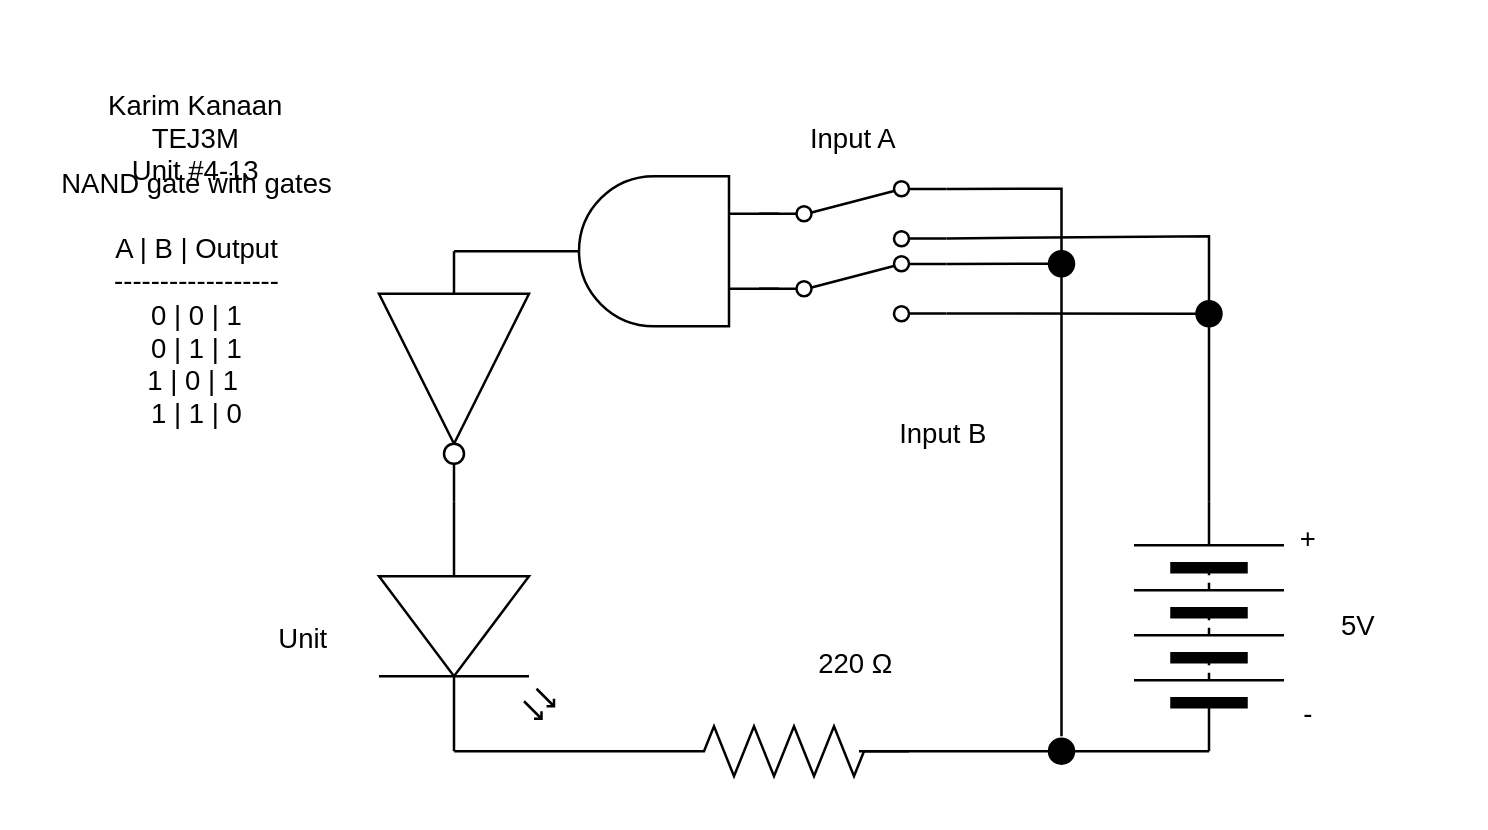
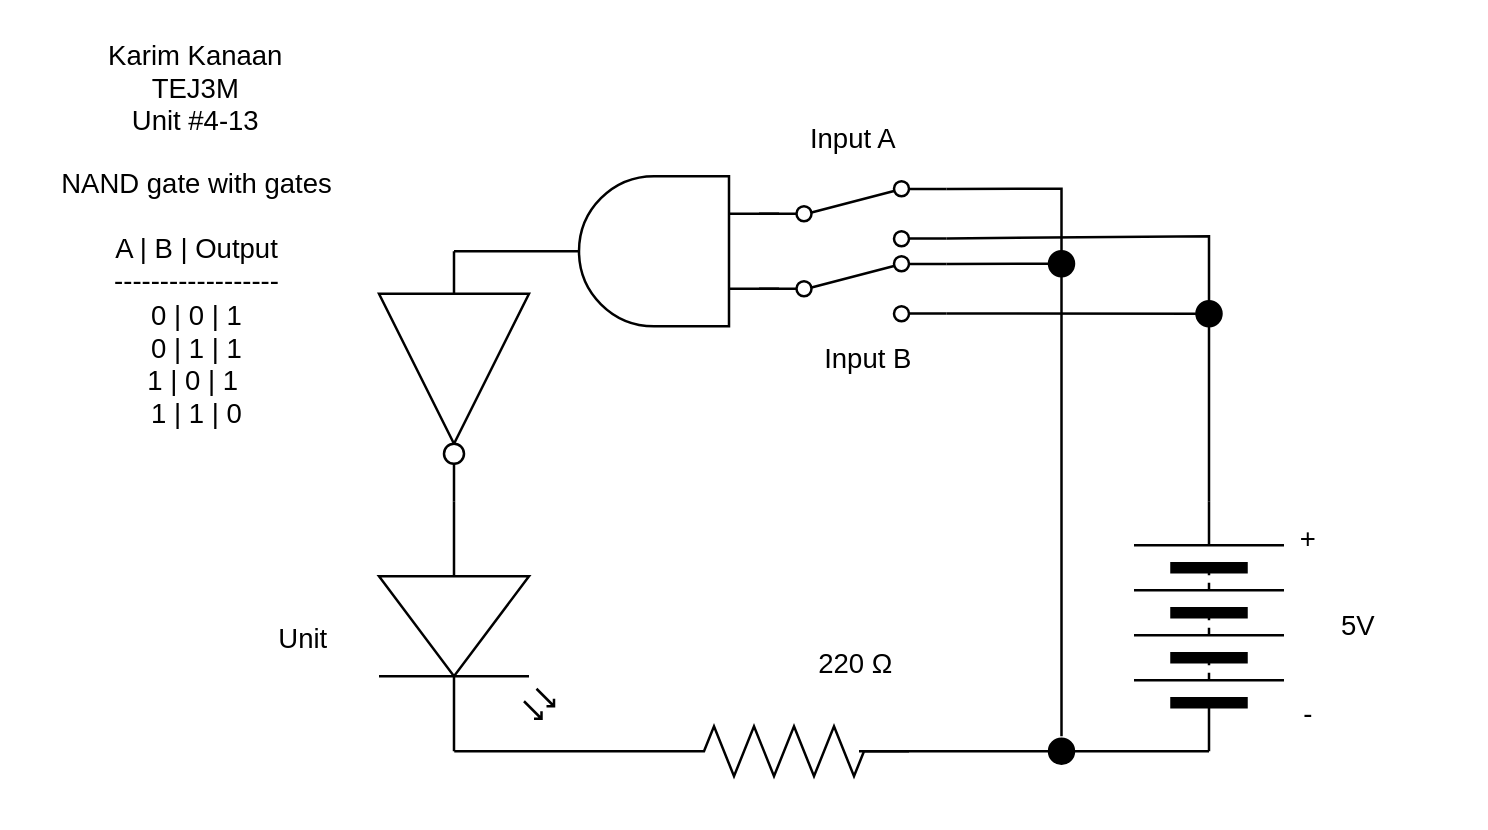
  <mxCell id="0" />
  <mxCell id="1" parent="0" />
  <mxCell id="2" style="edgeStyle=none;shape=connector;rounded=0;html=1;entryX=0;entryY=0.5;entryDx=0;entryDy=0;labelBackgroundColor=default;strokeColor=default;fontFamily=Helvetica;fontSize=11;fontColor=default;endArrow=none;endFill=0;exitX=0;exitY=0.5;exitDx=0;exitDy=0;exitPerimeter=0;" edge="1" parent="1" source="4" target="24"><mxGeometry relative="1" as="geometry"><mxPoint x="423" y="420" as="sourcePoint" /><Array as="points"><mxPoint x="343" y="300" /></Array></mxGeometry></mxCell>
  <mxCell id="3" style="edgeStyle=none;html=1;exitX=1;exitY=0.5;exitDx=0;exitDy=0;exitPerimeter=0;entryX=1;entryY=0.57;entryDx=0;entryDy=0;entryPerimeter=0;endArrow=none;endFill=0;" edge="1" parent="1" source="4" target="11"><mxGeometry relative="1" as="geometry" /></mxCell>
  <mxCell id="4" value="" style="pointerEvents=1;verticalLabelPosition=bottom;shadow=0;dashed=0;align=center;html=1;verticalAlign=top;shape=mxgraph.electrical.resistors.resistor_2;direction=west;" vertex="1" parent="1"><mxGeometry x="263" y="290" width="100" height="20" as="geometry" /></mxCell>
  <mxCell id="5" style="edgeStyle=none;shape=connector;rounded=0;html=1;exitX=1;exitY=0.88;exitDx=0;exitDy=0;labelBackgroundColor=default;strokeColor=default;fontFamily=Helvetica;fontSize=11;fontColor=default;endArrow=none;endFill=0;entryX=0.5;entryY=0;entryDx=0;entryDy=0;" edge="1" parent="1" source="7"><mxGeometry relative="1" as="geometry"><mxPoint x="483" y="124" as="targetPoint" /><mxPoint x="378" y="98.88" as="sourcePoint" /><Array as="points"><mxPoint x="483" y="94" /></Array></mxGeometry></mxCell>
  <mxCell id="6" style="edgeStyle=none;shape=connector;rounded=0;html=1;exitX=1;exitY=0.12;exitDx=0;exitDy=0;labelBackgroundColor=default;strokeColor=default;fontFamily=Helvetica;fontSize=11;fontColor=default;endArrow=none;endFill=0;entryX=0.5;entryY=0;entryDx=0;entryDy=0;" edge="1" parent="1" source="7" target="27"><mxGeometry relative="1" as="geometry"><mxPoint x="423" y="80" as="targetPoint" /><Array as="points"><mxPoint x="424" y="75" /></Array></mxGeometry></mxCell>
  <mxCell id="7" value="" style="shape=mxgraph.electrical.electro-mechanical.twoWaySwitch;aspect=fixed;elSwitchState=2;" vertex="1" parent="1"><mxGeometry x="303" y="72" width="75" height="26" as="geometry" /></mxCell>
  <mxCell id="8" style="edgeStyle=none;shape=connector;rounded=0;html=1;exitX=1;exitY=0.88;exitDx=0;exitDy=0;labelBackgroundColor=default;strokeColor=default;fontFamily=Helvetica;fontSize=11;fontColor=default;endArrow=none;endFill=0;entryX=0;entryY=0.5;entryDx=0;entryDy=0;" edge="1" parent="1" source="10" target="25"><mxGeometry relative="1" as="geometry"><mxPoint x="463" y="130" as="targetPoint" /></mxGeometry></mxCell>
  <mxCell id="9" style="edgeStyle=none;shape=connector;rounded=0;html=1;exitX=1;exitY=0.12;exitDx=0;exitDy=0;entryX=0;entryY=0.5;entryDx=0;entryDy=0;labelBackgroundColor=default;strokeColor=default;fontFamily=Helvetica;fontSize=11;fontColor=default;endArrow=none;endFill=0;" edge="1" parent="1" source="10" target="27"><mxGeometry relative="1" as="geometry" /></mxCell>
  <mxCell id="10" value="" style="shape=mxgraph.electrical.electro-mechanical.twoWaySwitch;aspect=fixed;elSwitchState=2;" vertex="1" parent="1"><mxGeometry x="303" y="102" width="75" height="26" as="geometry" /></mxCell>
  <mxCell id="11" value="" style="verticalLabelPosition=bottom;shadow=0;dashed=0;align=center;html=1;verticalAlign=top;shape=mxgraph.electrical.opto_electronics.led_2;pointerEvents=1;direction=south;" vertex="1" parent="1"><mxGeometry x="151" y="200" width="70" height="100" as="geometry" /></mxCell>
  <mxCell id="12" style="edgeStyle=none;html=1;endArrow=none;endFill=0;rounded=0;entryX=0.5;entryY=1;entryDx=0;entryDy=0;" edge="1" parent="1" source="14" target="25"><mxGeometry relative="1" as="geometry"><mxPoint x="483" y="140" as="targetPoint" /></mxGeometry></mxCell>
  <mxCell id="13" style="edgeStyle=none;shape=connector;rounded=0;html=1;exitX=0;exitY=0.5;exitDx=0;exitDy=0;entryX=1;entryY=0.5;entryDx=0;entryDy=0;labelBackgroundColor=default;strokeColor=default;fontFamily=Helvetica;fontSize=11;fontColor=default;endArrow=none;endFill=0;" edge="1" parent="1" source="14" target="24"><mxGeometry relative="1" as="geometry" /></mxCell>
  <mxCell id="14" value="" style="pointerEvents=1;verticalLabelPosition=bottom;shadow=0;dashed=0;align=center;html=1;verticalAlign=top;shape=mxgraph.electrical.miscellaneous.batteryStack;direction=north;" vertex="1" parent="1"><mxGeometry x="453" y="200" width="60" height="100" as="geometry" /></mxCell>
  <mxCell id="15" value="Unit" style="text;html=1;strokeColor=none;fillColor=none;align=center;verticalAlign=middle;whiteSpace=wrap;rounded=0;fontFamily=Helvetica;fontSize=11;fontColor=default;" vertex="1" parent="1"><mxGeometry x="91" y="240" width="60" height="30" as="geometry" /></mxCell>
  <mxCell id="16" value="Input A" style="text;html=1;strokeColor=none;fillColor=none;align=center;verticalAlign=middle;whiteSpace=wrap;rounded=0;fontFamily=Helvetica;fontSize=11;fontColor=default;" vertex="1" parent="1"><mxGeometry x="311" y="40" width="60" height="30" as="geometry" /></mxCell>
- <mxCell id="17" value="Input B" style="text;html=1;strokeColor=none;fillColor=none;align=center;verticalAlign=middle;whiteSpace=wrap;rounded=0;fontFamily=Helvetica;fontSize=11;fontColor=default;" vertex="1" parent="1"><mxGeometry x="347" y="158" width="60" height="30" as="geometry" /></mxCell>
- <mxCell id="18" value="Karim Kanaan&lt;br&gt;TEJ3M&lt;br&gt;Unit #4-13" style="text;html=1;strokeColor=none;fillColor=none;align=center;verticalAlign=middle;whiteSpace=wrap;rounded=0;fontFamily=Helvetica;fontSize=11;fontColor=default;" vertex="1" parent="1"><mxGeometry x="33" y="40" width="90" height="30" as="geometry" /></mxCell>
+ <mxCell id="17" value="Input B" style="text;html=1;strokeColor=none;fillColor=none;align=center;verticalAlign=middle;whiteSpace=wrap;rounded=0;fontFamily=Helvetica;fontSize=11;fontColor=default;" vertex="1" parent="1"><mxGeometry x="317" y="128" width="60" height="30" as="geometry" /></mxCell>
+ <mxCell id="18" value="Karim Kanaan&lt;br&gt;TEJ3M&lt;br&gt;Unit #4-13" style="text;html=1;strokeColor=none;fillColor=none;align=center;verticalAlign=middle;whiteSpace=wrap;rounded=0;fontFamily=Helvetica;fontSize=11;fontColor=default;" vertex="1" parent="1"><mxGeometry x="33" y="20" width="90" height="30" as="geometry" /></mxCell>
  <mxCell id="19" value="NAND gate with gates&lt;br&gt;&lt;br&gt;A | B | Output&lt;br&gt;------------------&lt;br&gt;0 | 0 | 1&lt;br&gt;0 | 1 | 1&lt;br&gt;1 | 0 | 1&amp;nbsp;&lt;br&gt;1 | 1 | 0" style="text;html=1;strokeColor=none;fillColor=none;align=center;verticalAlign=middle;whiteSpace=wrap;rounded=0;fontFamily=Helvetica;fontSize=11;fontColor=default;" vertex="1" parent="1"><mxGeometry x="20.5" y="110" width="115" height="18" as="geometry" /></mxCell>
  <mxCell id="20" value="5V" style="text;html=1;strokeColor=none;fillColor=none;align=center;verticalAlign=middle;whiteSpace=wrap;rounded=0;fontFamily=Helvetica;fontSize=11;fontColor=default;" vertex="1" parent="1"><mxGeometry x="513" y="235" width="60" height="30" as="geometry" /></mxCell>
  <mxCell id="21" value="+" style="text;html=1;strokeColor=none;fillColor=none;align=center;verticalAlign=middle;whiteSpace=wrap;rounded=0;fontFamily=Helvetica;fontSize=11;fontColor=default;" vertex="1" parent="1"><mxGeometry x="493" y="200" width="60" height="30" as="geometry" /></mxCell>
  <mxCell id="22" value="-" style="text;html=1;strokeColor=none;fillColor=none;align=center;verticalAlign=middle;whiteSpace=wrap;rounded=0;fontFamily=Helvetica;fontSize=11;fontColor=default;" vertex="1" parent="1"><mxGeometry x="493" y="270" width="60" height="30" as="geometry" /></mxCell>
  <mxCell id="23" value="220&amp;nbsp;Ω" style="text;html=1;strokeColor=none;fillColor=none;align=center;verticalAlign=middle;whiteSpace=wrap;rounded=0;fontFamily=Helvetica;fontSize=11;fontColor=default;" vertex="1" parent="1"><mxGeometry x="312" y="250" width="60" height="30" as="geometry" /></mxCell>
  <mxCell id="24" value="" style="ellipse;whiteSpace=wrap;html=1;aspect=fixed;fontFamily=Helvetica;fontSize=11;fontColor=default;fillColor=#000000;strokeColor=#000000;" vertex="1" parent="1"><mxGeometry x="419" y="295" width="10" height="10" as="geometry" /></mxCell>
  <mxCell id="25" value="" style="ellipse;whiteSpace=wrap;html=1;aspect=fixed;fontFamily=Helvetica;fontSize=11;fontColor=default;fillColor=#000000;strokeColor=#000000;" vertex="1" parent="1"><mxGeometry x="478" y="120" width="10" height="10" as="geometry" /></mxCell>
  <mxCell id="26" style="edgeStyle=none;shape=connector;rounded=0;html=1;exitX=0.5;exitY=1;exitDx=0;exitDy=0;entryX=0.5;entryY=0;entryDx=0;entryDy=0;labelBackgroundColor=default;strokeColor=default;fontFamily=Helvetica;fontSize=11;fontColor=default;endArrow=none;endFill=0;" edge="1" parent="1" source="27"><mxGeometry relative="1" as="geometry"><mxPoint x="424" y="111" as="sourcePoint" /><mxPoint x="424" y="294" as="targetPoint" /></mxGeometry></mxCell>
  <mxCell id="27" value="" style="ellipse;whiteSpace=wrap;html=1;aspect=fixed;fontFamily=Helvetica;fontSize=11;fontColor=default;fillColor=#000000;strokeColor=#000000;" vertex="1" parent="1"><mxGeometry x="419" y="100" width="10" height="10" as="geometry" /></mxCell>
  <mxCell id="28" style="edgeStyle=none;html=1;exitX=1;exitY=0.5;exitDx=0;exitDy=0;exitPerimeter=0;entryX=0;entryY=0.5;entryDx=0;entryDy=0;entryPerimeter=0;endArrow=none;endFill=0;" edge="1" parent="1" source="29" target="30"><mxGeometry relative="1" as="geometry" /></mxCell>
  <mxCell id="29" value="" style="verticalLabelPosition=bottom;shadow=0;dashed=0;align=center;html=1;verticalAlign=top;shape=mxgraph.electrical.logic_gates.logic_gate;operation=and;direction=west;" vertex="1" parent="1"><mxGeometry x="211" y="70" width="100" height="60" as="geometry" /></mxCell>
  <mxCell id="30" value="" style="verticalLabelPosition=bottom;shadow=0;dashed=0;align=center;html=1;verticalAlign=top;shape=mxgraph.electrical.logic_gates.inverter_2;direction=south;" vertex="1" parent="1"><mxGeometry x="151" y="100" width="60" height="100" as="geometry" /></mxCell>
